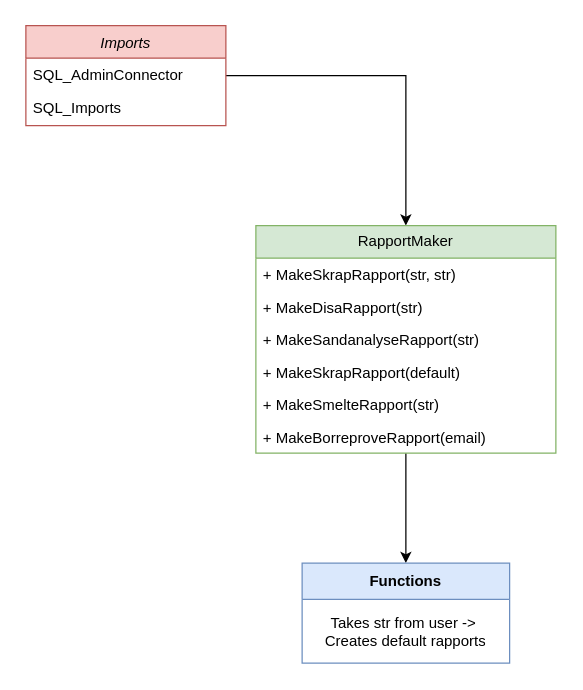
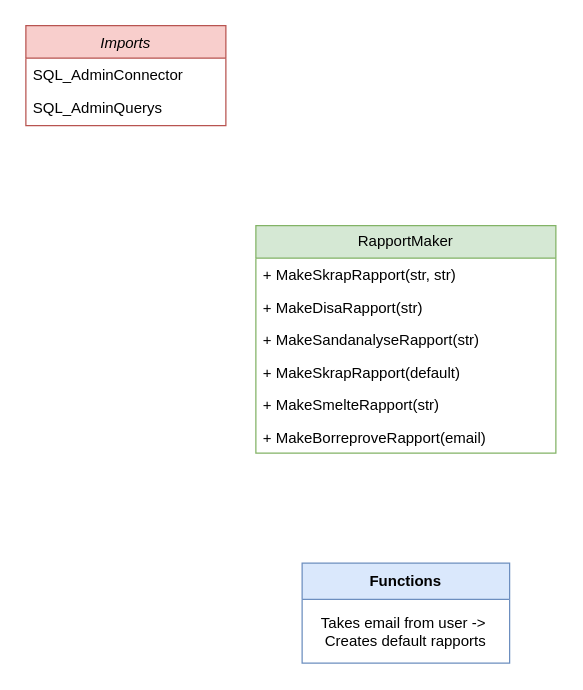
  <mxCell id="0" />
  <mxCell id="1" parent="0" />
- <mxCell id="2" style="edgeStyle=orthogonalEdgeStyle;rounded=0;orthogonalLoop=1;jettySize=auto;html=1;entryX=0.5;entryY=0;entryDx=0;entryDy=0;" edge="1" parent="1" source="3" target="7"><mxGeometry relative="1" as="geometry" /></mxCell>
  <mxCell id="3" value="Imports" style="swimlane;fontStyle=2;align=center;verticalAlign=top;childLayout=stackLayout;horizontal=1;startSize=26;horizontalStack=0;resizeParent=1;resizeLast=0;collapsible=1;marginBottom=0;rounded=0;shadow=0;strokeWidth=1;fillColor=#f8cecc;strokeColor=#b85450;" parent="1" vertex="1"><mxGeometry x="20" y="20" width="160" height="80" as="geometry"><mxRectangle x="230" y="140" width="160" height="26" as="alternateBounds" /></mxGeometry></mxCell>
  <mxCell id="4" value="SQL_AdminConnector" style="text;align=left;verticalAlign=top;spacingLeft=4;spacingRight=4;overflow=hidden;rotatable=0;points=[[0,0.5],[1,0.5]];portConstraint=eastwest;" parent="3" vertex="1"><mxGeometry y="26" width="160" height="26" as="geometry" /></mxCell>
- <mxCell id="5" value="SQL_Imports" style="text;align=left;verticalAlign=top;spacingLeft=4;spacingRight=4;overflow=hidden;rotatable=0;points=[[0,0.5],[1,0.5]];portConstraint=eastwest;rounded=0;shadow=0;html=0;" parent="3" vertex="1"><mxGeometry y="52" width="160" height="26" as="geometry" /></mxCell>
- <mxCell id="6" style="edgeStyle=orthogonalEdgeStyle;rounded=0;orthogonalLoop=1;jettySize=auto;html=1;entryX=0.5;entryY=0;entryDx=0;entryDy=0;" edge="1" parent="1" source="7" target="14"><mxGeometry relative="1" as="geometry" /></mxCell>
+ <mxCell id="5" value="SQL_AdminQuerys" style="text;align=left;verticalAlign=top;spacingLeft=4;spacingRight=4;overflow=hidden;rotatable=0;points=[[0,0.5],[1,0.5]];portConstraint=eastwest;rounded=0;shadow=0;html=0;" parent="3" vertex="1"><mxGeometry y="52" width="160" height="26" as="geometry" /></mxCell>
  <mxCell id="7" value="RapportMaker" style="swimlane;fontStyle=0;childLayout=stackLayout;horizontal=1;startSize=26;fillColor=#d5e8d4;horizontalStack=0;resizeParent=1;resizeParentMax=0;resizeLast=0;collapsible=1;marginBottom=0;whiteSpace=wrap;html=1;strokeColor=#82b366;" vertex="1" parent="1"><mxGeometry x="204" y="180" width="240" height="182" as="geometry" /></mxCell>
  <mxCell id="8" value="+ MakeSkrapRapport(str, str)" style="text;strokeColor=none;fillColor=none;align=left;verticalAlign=top;spacingLeft=4;spacingRight=4;overflow=hidden;rotatable=0;points=[[0,0.5],[1,0.5]];portConstraint=eastwest;whiteSpace=wrap;html=1;" vertex="1" parent="7"><mxGeometry y="26" width="240" height="26" as="geometry" /></mxCell>
  <mxCell id="9" value="+ MakeDisaRapport(str)" style="text;strokeColor=none;fillColor=none;align=left;verticalAlign=top;spacingLeft=4;spacingRight=4;overflow=hidden;rotatable=0;points=[[0,0.5],[1,0.5]];portConstraint=eastwest;whiteSpace=wrap;html=1;" vertex="1" parent="7"><mxGeometry y="52" width="240" height="26" as="geometry" /></mxCell>
  <mxCell id="10" value="+ MakeSandanalyseRapport(str)" style="text;strokeColor=none;fillColor=none;align=left;verticalAlign=top;spacingLeft=4;spacingRight=4;overflow=hidden;rotatable=0;points=[[0,0.5],[1,0.5]];portConstraint=eastwest;whiteSpace=wrap;html=1;" vertex="1" parent="7"><mxGeometry y="78" width="240" height="26" as="geometry" /></mxCell>
  <mxCell id="11" value="+ MakeSkrapRapport(default)" style="text;strokeColor=none;fillColor=none;align=left;verticalAlign=top;spacingLeft=4;spacingRight=4;overflow=hidden;rotatable=0;points=[[0,0.5],[1,0.5]];portConstraint=eastwest;whiteSpace=wrap;html=1;" vertex="1" parent="7"><mxGeometry y="104" width="240" height="26" as="geometry" /></mxCell>
  <mxCell id="12" value="+ MakeSmelteRapport(str)" style="text;strokeColor=none;fillColor=none;align=left;verticalAlign=top;spacingLeft=4;spacingRight=4;overflow=hidden;rotatable=0;points=[[0,0.5],[1,0.5]];portConstraint=eastwest;whiteSpace=wrap;html=1;" vertex="1" parent="7"><mxGeometry y="130" width="240" height="26" as="geometry" /></mxCell>
  <mxCell id="13" value="+ MakeBorreproveRapport(email)" style="text;strokeColor=none;fillColor=none;align=left;verticalAlign=top;spacingLeft=4;spacingRight=4;overflow=hidden;rotatable=0;points=[[0,0.5],[1,0.5]];portConstraint=eastwest;whiteSpace=wrap;html=1;" vertex="1" parent="7"><mxGeometry y="156" width="240" height="26" as="geometry" /></mxCell>
  <mxCell id="14" value="Functions" style="swimlane;fontStyle=1;align=center;verticalAlign=middle;childLayout=stackLayout;horizontal=1;startSize=29;horizontalStack=0;resizeParent=1;resizeParentMax=0;resizeLast=0;collapsible=0;marginBottom=0;html=1;whiteSpace=wrap;fillColor=#dae8fc;strokeColor=#6c8ebf;" vertex="1" parent="1"><mxGeometry x="241" y="450" width="166" height="80" as="geometry" /></mxCell>
- <mxCell id="15" value="Takes str from user -&amp;gt;&amp;nbsp;&lt;br&gt;Creates default rapports" style="text;html=1;strokeColor=none;fillColor=none;align=center;verticalAlign=middle;spacingLeft=4;spacingRight=4;overflow=hidden;rotatable=0;points=[[0,0.5],[1,0.5]];portConstraint=eastwest;whiteSpace=wrap;" vertex="1" parent="14"><mxGeometry y="29" width="166" height="51" as="geometry" /></mxCell>
+ <mxCell id="15" value="Takes email from user -&amp;gt;&amp;nbsp;&lt;br&gt;Creates default rapports" style="text;html=1;strokeColor=none;fillColor=none;align=center;verticalAlign=middle;spacingLeft=4;spacingRight=4;overflow=hidden;rotatable=0;points=[[0,0.5],[1,0.5]];portConstraint=eastwest;whiteSpace=wrap;" vertex="1" parent="14"><mxGeometry y="29" width="166" height="51" as="geometry" /></mxCell>
